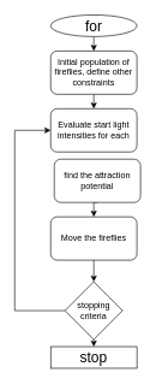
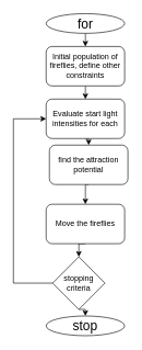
  <mxCell id="0" />
  <mxCell id="1" parent="0" />
  <mxCell id="2" style="edgeStyle=orthogonalEdgeStyle;rounded=0;orthogonalLoop=1;jettySize=auto;html=1;exitX=0.5;exitY=1;exitDx=0;exitDy=0;entryX=0.5;entryY=0;entryDx=0;entryDy=0;" edge="1" parent="1" source="3" target="8"><mxGeometry relative="1" as="geometry" /></mxCell>
  <mxCell id="3" value="Initial population of fireflies, define other constraints" style="rounded=1;whiteSpace=wrap;html=1;" vertex="1" parent="1"><mxGeometry x="70" y="70" width="120" height="60" as="geometry" /></mxCell>
  <mxCell id="4" style="edgeStyle=orthogonalEdgeStyle;rounded=0;orthogonalLoop=1;jettySize=auto;html=1;exitX=0.5;exitY=1;exitDx=0;exitDy=0;entryX=0.5;entryY=0;entryDx=0;entryDy=0;" edge="1" parent="1" source="5" target="3"><mxGeometry relative="1" as="geometry" /></mxCell>
  <mxCell id="5" value="for" style="ellipse;whiteSpace=wrap;html=1;fontSize=20;" vertex="1" parent="1"><mxGeometry x="70" y="20" width="120" height="30" as="geometry" /></mxCell>
- <mxCell id="6" value="stop" style="whiteSpace=wrap;html=1;fontSize=20;rounded=0;" vertex="1" parent="1"><mxGeometry x="70" y="480" width="120" height="30" as="geometry" /></mxCell>
+ <mxCell id="6" value="stop" style="ellipse;whiteSpace=wrap;html=1;fontSize=20;" vertex="1" parent="1"><mxGeometry x="70" y="480" width="120" height="30" as="geometry" /></mxCell>
+ <mxCell id="7" style="edgeStyle=orthogonalEdgeStyle;rounded=0;orthogonalLoop=1;jettySize=auto;html=1;exitX=0.5;exitY=1;exitDx=0;exitDy=0;entryX=0.5;entryY=0;entryDx=0;entryDy=0;" edge="1" parent="1" source="8" target="10"><mxGeometry relative="1" as="geometry" /></mxCell>
  <mxCell id="8" value="Evaluate start light intensities for each" style="rounded=1;whiteSpace=wrap;html=1;" vertex="1" parent="1"><mxGeometry x="70" y="150" width="120" height="60" as="geometry" /></mxCell>
  <mxCell id="9" style="edgeStyle=orthogonalEdgeStyle;rounded=0;orthogonalLoop=1;jettySize=auto;html=1;exitX=0.5;exitY=1;exitDx=0;exitDy=0;entryX=0.5;entryY=0;entryDx=0;entryDy=0;" edge="1" parent="1" source="10" target="12"><mxGeometry relative="1" as="geometry" /></mxCell>
  <mxCell id="10" value="find the attraction potential" style="rounded=1;whiteSpace=wrap;html=1;" vertex="1" parent="1"><mxGeometry x="75" y="220" width="120" height="60" as="geometry" /></mxCell>
  <mxCell id="11" style="edgeStyle=orthogonalEdgeStyle;rounded=0;orthogonalLoop=1;jettySize=auto;html=1;exitX=0.5;exitY=1;exitDx=0;exitDy=0;entryX=0.5;entryY=0;entryDx=0;entryDy=0;" edge="1" parent="1" source="12" target="15"><mxGeometry relative="1" as="geometry" /></mxCell>
- <mxCell id="12" value="Move the fireflies" style="rounded=1;whiteSpace=wrap;html=1;" vertex="1" parent="1"><mxGeometry x="70" y="300" width="120" height="60" as="geometry" /></mxCell>
+ <mxCell id="12" value="Move the fireflies" style="rounded=1;whiteSpace=wrap;html=1;" vertex="1" parent="1"><mxGeometry x="70" y="310" width="120" height="60" as="geometry" /></mxCell>
  <mxCell id="13" style="edgeStyle=orthogonalEdgeStyle;rounded=0;orthogonalLoop=1;jettySize=auto;html=1;exitX=0.5;exitY=1;exitDx=0;exitDy=0;entryX=0.5;entryY=0;entryDx=0;entryDy=0;" edge="1" parent="1" source="15" target="6"><mxGeometry relative="1" as="geometry" /></mxCell>
  <mxCell id="14" style="edgeStyle=orthogonalEdgeStyle;rounded=0;orthogonalLoop=1;jettySize=auto;html=1;exitX=0;exitY=0.5;exitDx=0;exitDy=0;entryX=0;entryY=0.5;entryDx=0;entryDy=0;" edge="1" parent="1" source="15" target="8"><mxGeometry relative="1" as="geometry"><Array as="points"><mxPoint x="20" y="430" /><mxPoint x="20" y="180" /></Array></mxGeometry></mxCell>
- <mxCell id="15" value="stopping criteria" style="rhombus;whiteSpace=wrap;html=1;" vertex="1" parent="1"><mxGeometry x="90" y="390" width="80" height="80" as="geometry" /></mxCell>
+ <mxCell id="15" value="stopping criteria" style="rhombus;whiteSpace=wrap;html=1;" vertex="1" parent="1"><mxGeometry x="80" y="390" width="80" height="80" as="geometry" /></mxCell>
